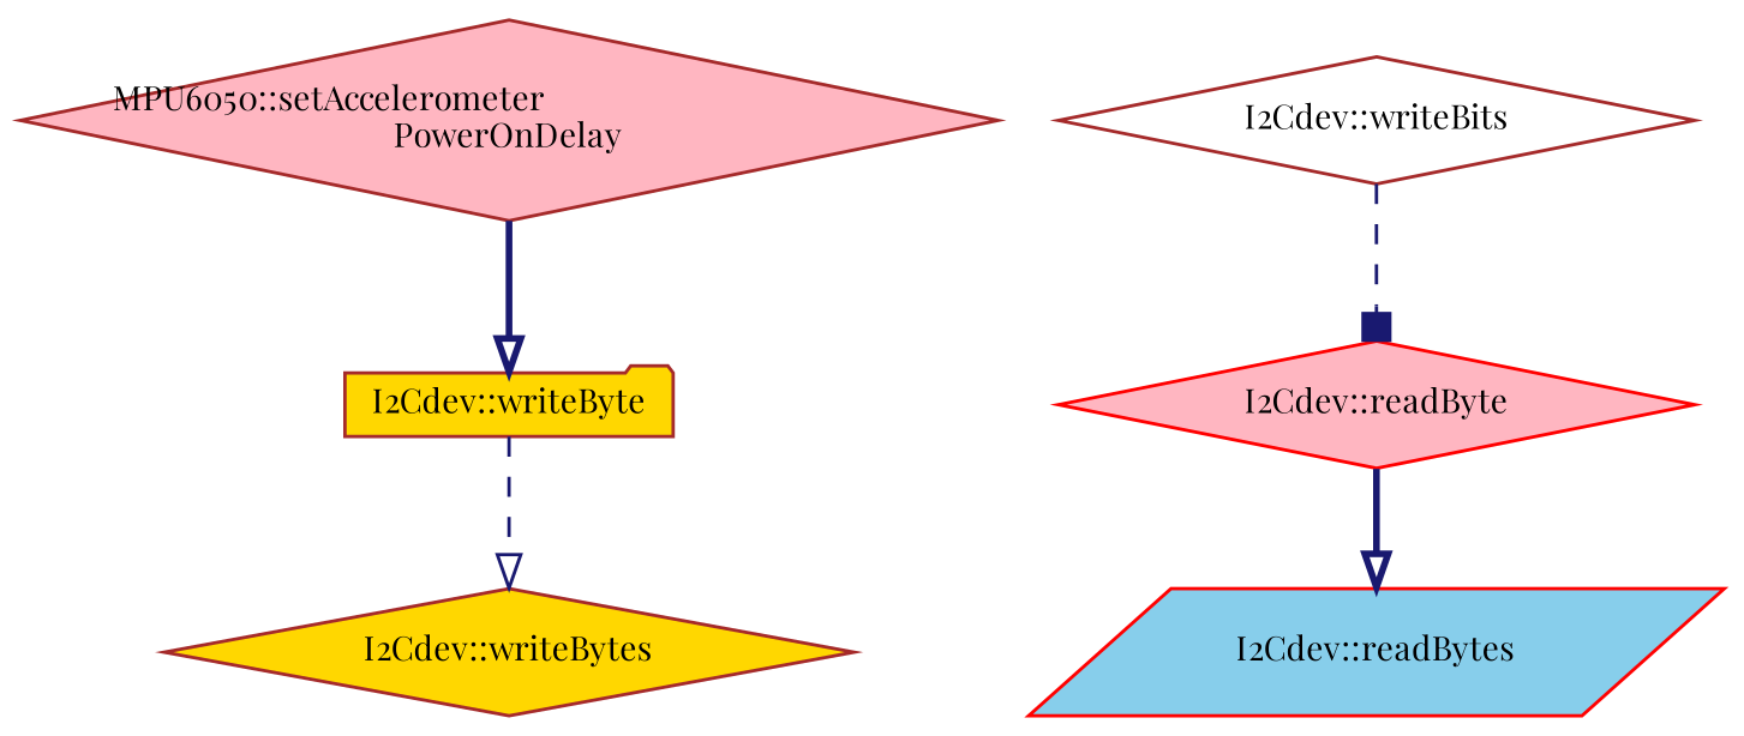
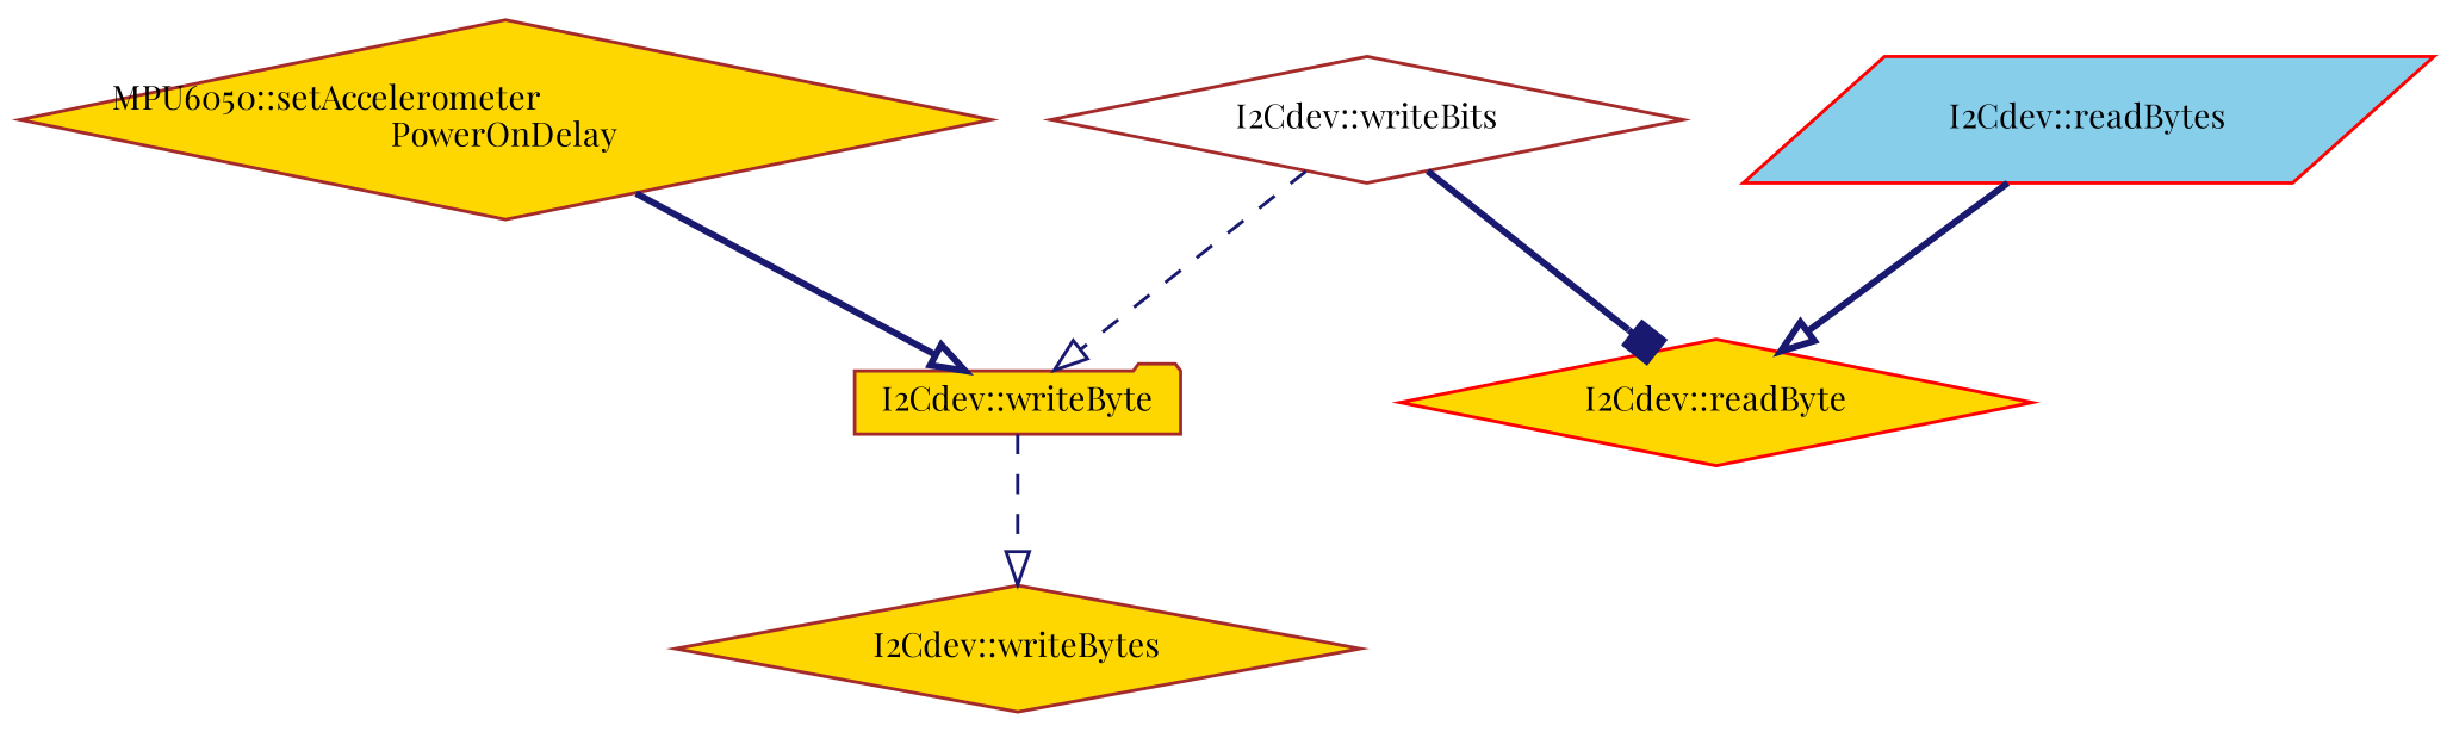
  digraph {
    fontname="Playfair Display"
    rankdir=TB
    node [color=brown fillcolor=lightpink fontname="Playfair Display" fontsize=10 shape=diamond style=filled]
    edge [arrowhead=onormal color=midnightblue fontname="Playfair Display" fontsize=10 labelfontname=Helvetica labelfontsize=10 style=bold]
-   n1 [fontcolor=black height=0.2 label="MPU6050::setAccelerometer\lPowerOnDelay" width=0.4]
+   n1 [fillcolor=gold fontcolor=black height=0.2 label="MPU6050::setAccelerometer\lPowerOnDelay" width=0.4]
    n2 [fillcolor=gold height=0.2 label="I2Cdev::writeByte" shape=folder width=0.4]
    n3 [fillcolor=white height=0.2 label="I2Cdev::writeBits" width=0.4]
-   n4 [color=red height=0.2 label="I2Cdev::readByte" width=0.4]
+   n4 [color=red fillcolor=gold height=0.2 label="I2Cdev::readByte" width=0.4]
    n5 [color=red fillcolor=skyblue height=0.2 label="I2Cdev::readBytes" shape=parallelogram width=0.4]
    n6 [fillcolor=gold height=0.2 label="I2Cdev::writeBytes" width=0.4]
    n1 -> n2
    n2 -> n6 [style=dashed]
-   n3 -> n4 [arrowhead=box style=dashed]
-   n4 -> n5
+   n3 -> n2 [style=dashed]
+   n3 -> n4 [arrowhead=box]
+   n5 -> n4
  }
